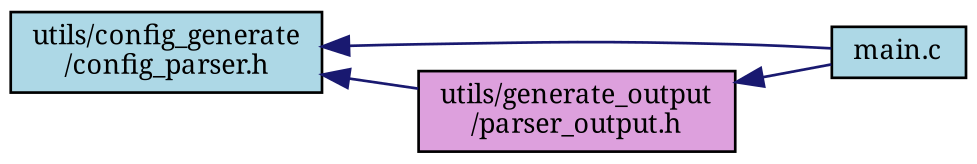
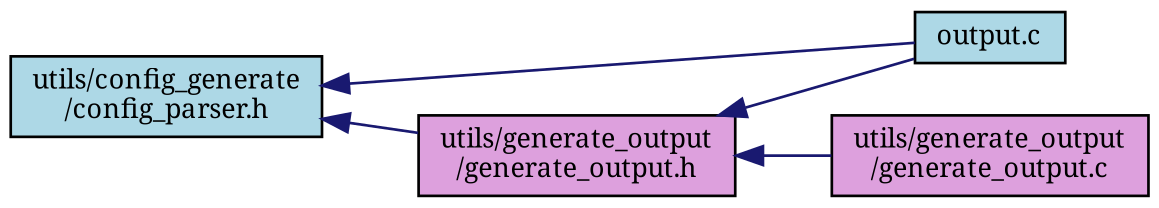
  digraph {
    fontname="Noto Serif"
    rankdir=LR
    node [color=black fillcolor=lightblue fontname="Noto Serif" fontsize=10 shape=record style=filled]
    edge [color=midnightblue dir=back fontname="Noto Serif" fontsize=10 labelfontname=Helvetica labelfontsize=10 style=solid]
    n1 [fontcolor=black height=0.2 label="utils/config_generate\l/config_parser.h" width=0.4]
-   n2 [height=0.2 label="main.c" width=0.4]
-   n3 [fillcolor=plum height=0.2 label="utils/generate_output\l/parser_output.h" width=0.4]
+   n2 [height=0.2 label="output.c" width=0.4]
+   n3 [fillcolor=plum height=0.2 label="utils/generate_output\l/generate_output.h" width=0.4]
+   n4 [fillcolor=plum height=0.2 label="utils/generate_output\l/generate_output.c" width=0.4]
    n1 -> n2
    n1 -> n3
    n3 -> n2
+   n3 -> n4
  }
